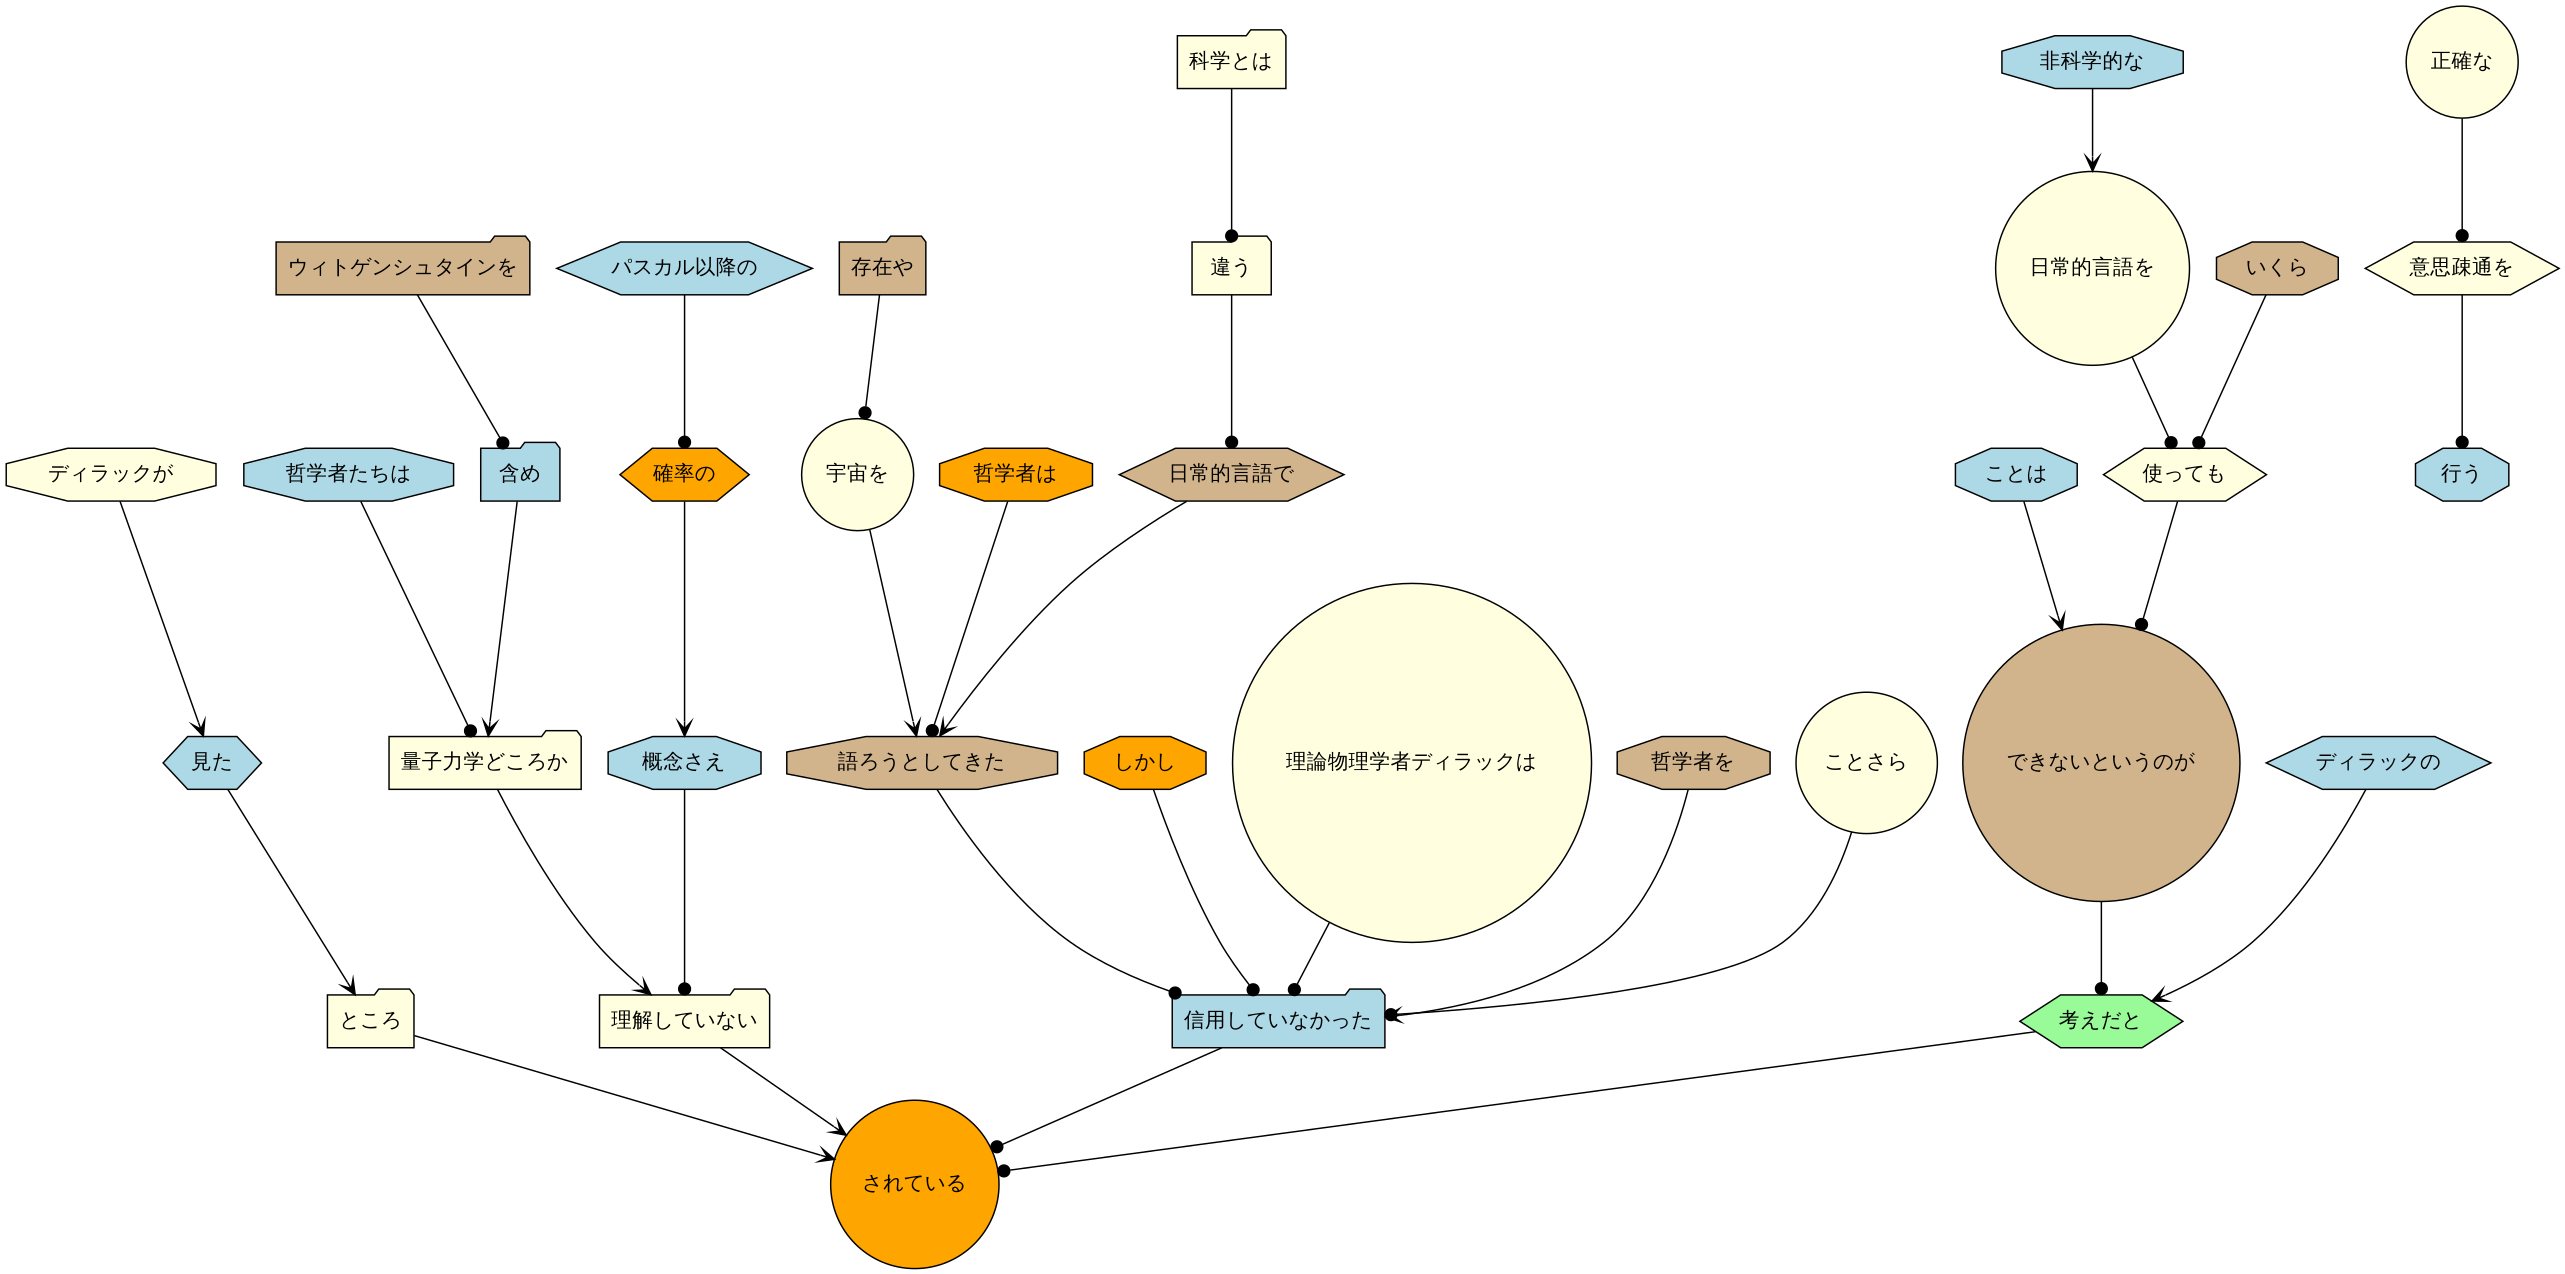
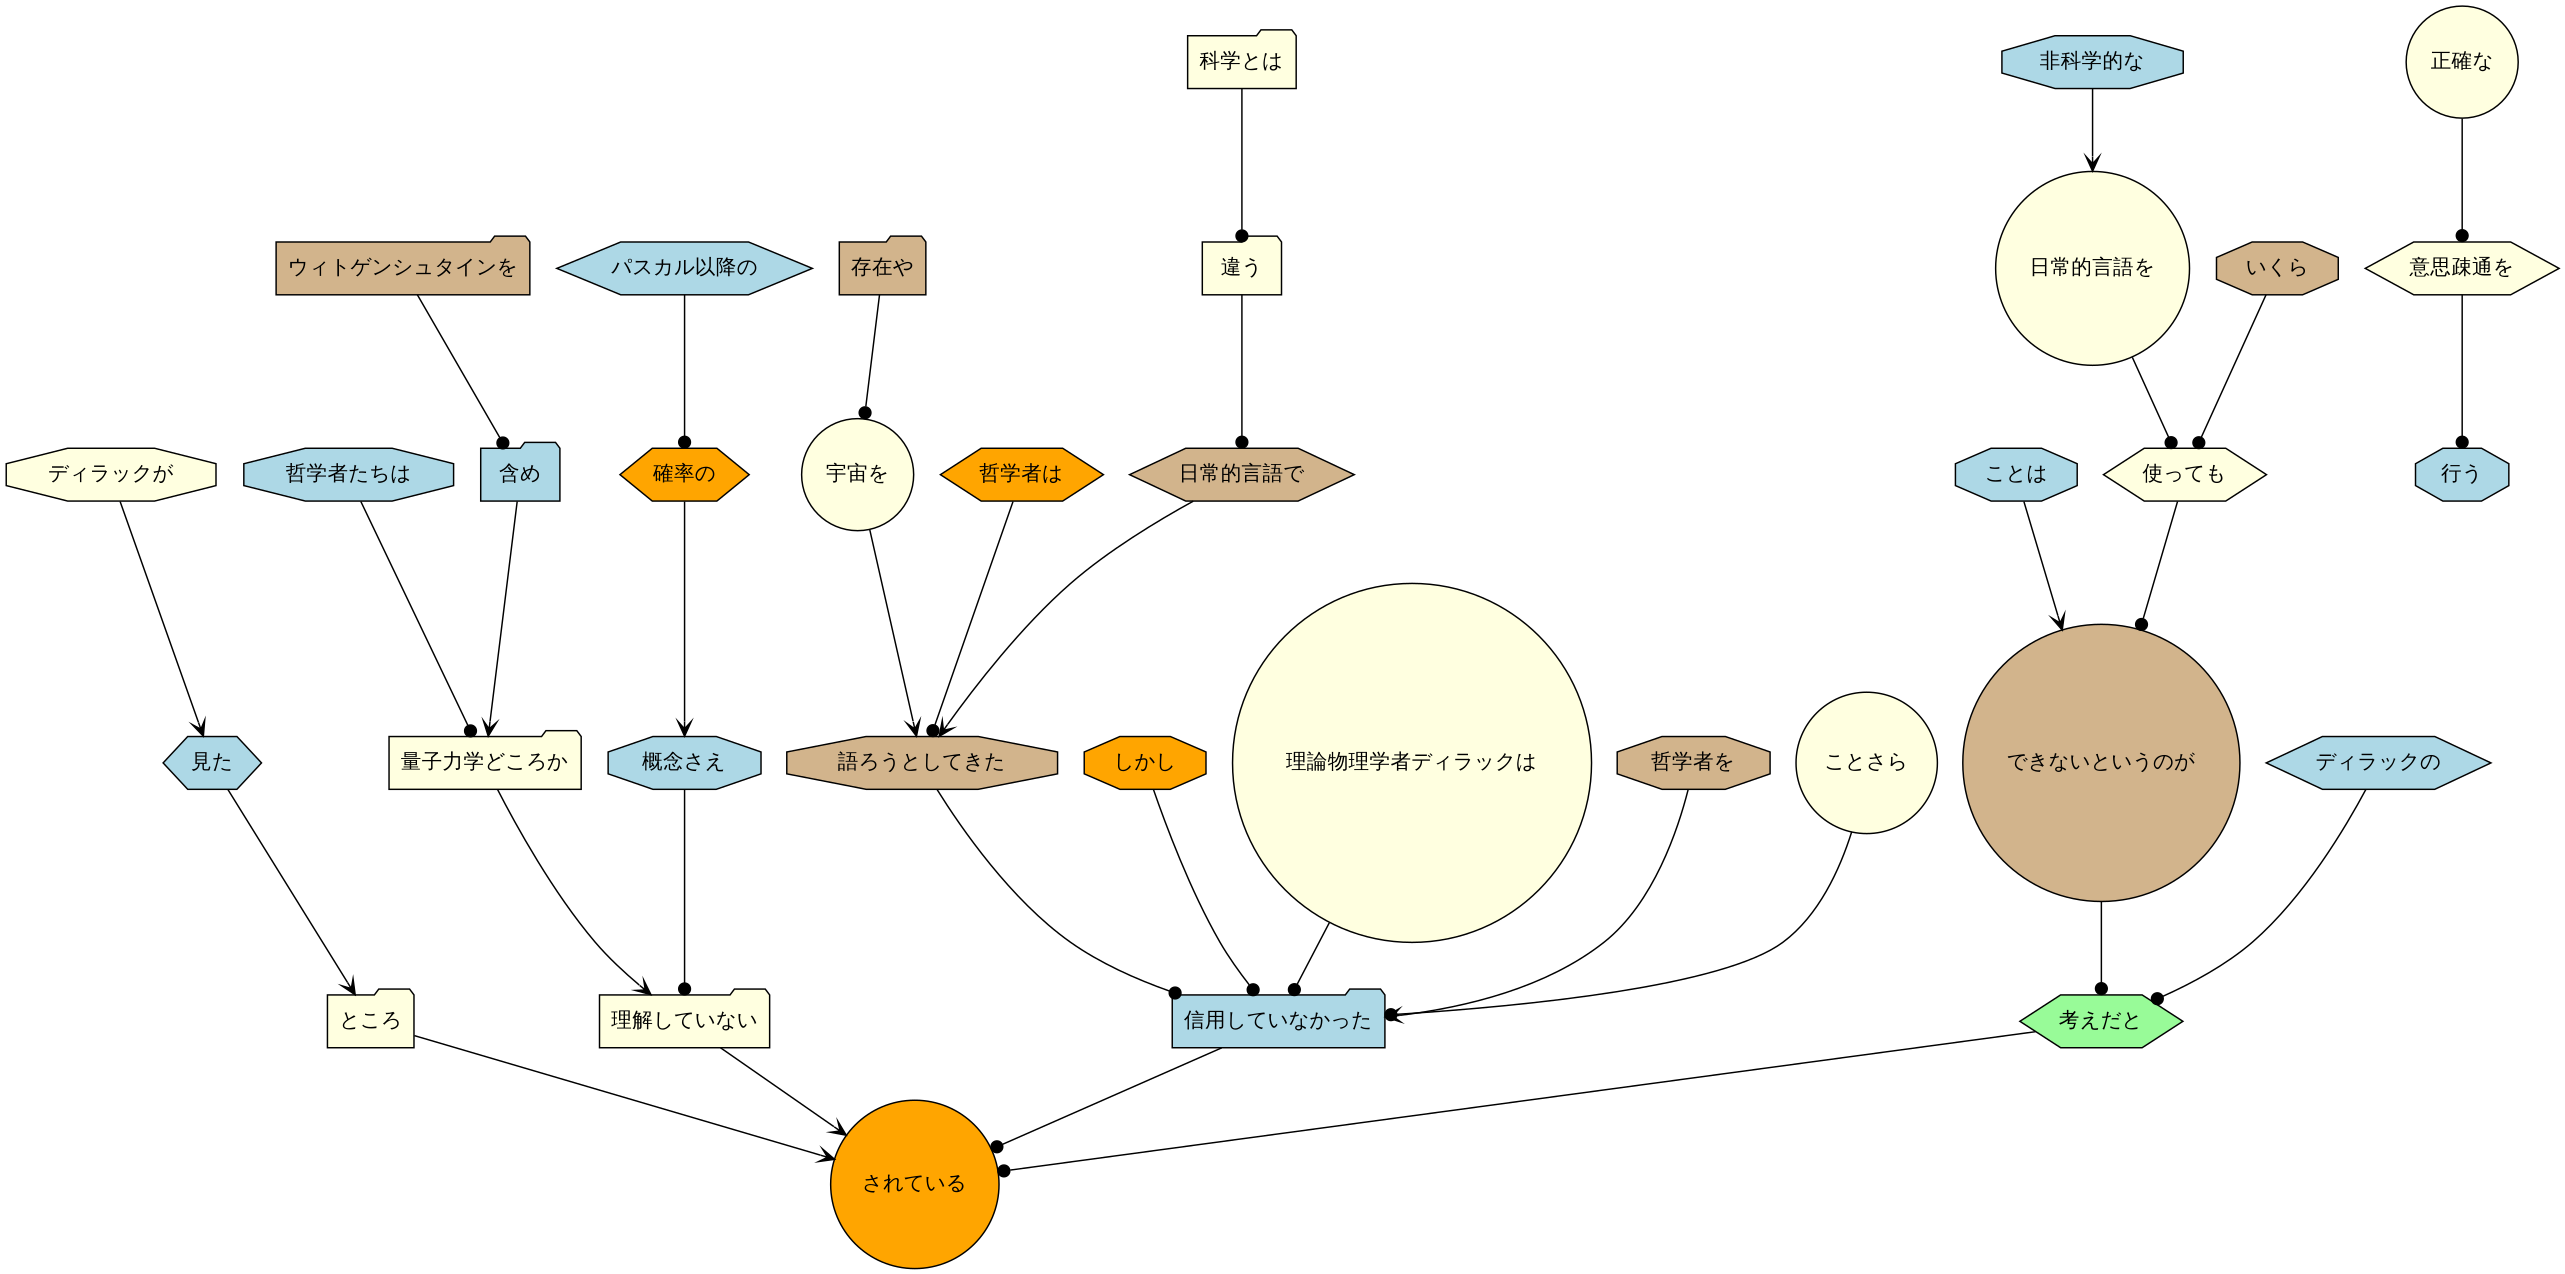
  digraph {
    node [fillcolor=lightyellow shape=octagon style=filled]
    edge [arrowhead=dot]
-   n1 [fillcolor=orange label="哲学者は"]
+   n1 [fillcolor=orange label="哲学者は" shape=hexagon]
    n2 [fillcolor=tan label="語ろうとしてきた"]
    n3 [fillcolor=lightblue label="信用していなかった" shape=folder]
    n4 [fillcolor=orange label="されている" shape=circle]
    n5 [label="科学とは" shape=folder]
    n6 [label="違う" shape=folder]
    n7 [fillcolor=tan label="日常的言語で" shape=hexagon]
    n8 [fillcolor=tan label="存在や" shape=folder]
    n9 [label="宇宙を" shape=circle]
    n10 [fillcolor=orange label="しかし"]
    n11 [label="理論物理学者ディラックは" shape=circle]
    n12 [fillcolor=tan label="哲学者を"]
    n13 [label="ことさら" shape=circle]
    n14 [label="ディラックが"]
    n15 [fillcolor=lightblue label="見た" shape=hexagon]
    n16 [label="ところ" shape=folder]
    n17 [fillcolor=tan label="ウィトゲンシュタインを" shape=folder]
    n18 [fillcolor=lightblue label="含め" shape=folder]
    n19 [label="量子力学どころか" shape=folder]
    n20 [label="理解していない" shape=folder]
    n21 [fillcolor=lightblue label="哲学者たちは"]
    n22 [fillcolor=lightblue label="パスカル以降の" shape=hexagon]
    n23 [fillcolor=orange label="確率の" shape=hexagon]
    n24 [fillcolor=lightblue label="概念さえ"]
    n25 [fillcolor=lightblue label="非科学的な"]
    n26 [label="日常的言語を" shape=circle]
    n27 [label="使っても" shape=hexagon]
    n28 [fillcolor=tan label="できないというのが" shape=circle]
    n29 [fillcolor=palegreen label="考えだと" shape=hexagon]
    n30 [fillcolor=tan label="いくら"]
    n31 [label="正確な" shape=circle]
    n32 [label="意思疎通を" shape=hexagon]
    n33 [fillcolor=lightblue label="行う"]
    n34 [fillcolor=lightblue label="ことは"]
    n35 [fillcolor=lightblue label="ディラックの" shape=hexagon]
    n1 -> n2
    n2 -> n3
    n3 -> n4
    n5 -> n6
    n6 -> n7
    n7 -> n2 [arrowhead=vee]
    n8 -> n9
    n9 -> n2 [arrowhead=vee]
    n10 -> n3
    n11 -> n3
    n12 -> n3 [arrowhead=vee]
    n13 -> n3
    n14 -> n15 [arrowhead=vee]
    n15 -> n16 [arrowhead=vee]
    n16 -> n4 [arrowhead=vee]
    n17 -> n18
    n18 -> n19 [arrowhead=vee]
    n19 -> n20 [arrowhead=vee]
    n20 -> n4 [arrowhead=vee]
    n21 -> n19
    n22 -> n23
    n23 -> n24 [arrowhead=vee]
    n24 -> n20
    n25 -> n26 [arrowhead=vee]
    n26 -> n27
    n27 -> n28
    n28 -> n29
    n29 -> n4
    n30 -> n27
    n31 -> n32
    n32 -> n33
    n34 -> n28 [arrowhead=vee]
-   n35 -> n29 [arrowhead=vee]
+   n35 -> n29
  }
